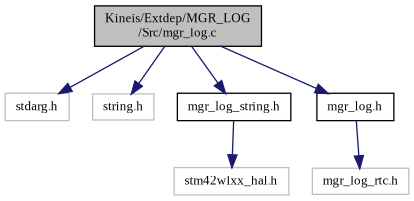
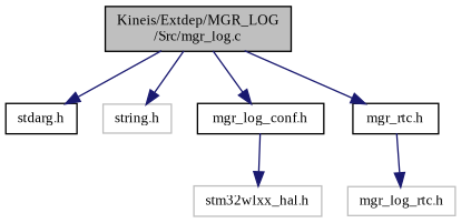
  digraph {
    fontname="Liberation Serif"
    node [color=grey75 fillcolor=white fontname="Liberation Serif" fontsize=10 shape=record style=filled]
    edge [color=midnightblue fontname="Liberation Serif" fontsize=10 labelfontname=Helvetica labelfontsize=10 style=solid]
    n1 [color=black fillcolor=grey75 fontcolor=black height=0.2 label="Kineis/Extdep/MGR_LOG\l/Src/mgr_log.c" width=0.4]
-   n2 [height=0.2 label="stdarg.h" width=0.4]
+   n2 [color=black height=0.2 label="stdarg.h" width=0.4]
    n3 [height=0.2 label="string.h" width=0.4]
-   n4 [color=black height=0.2 label="mgr_log_string.h" width=0.4]
-   n5 [color=black height=0.2 label="mgr_log.h" width=0.4]
-   n6 [height=0.2 label="stm42wlxx_hal.h" width=0.4]
+   n4 [color=black height=0.2 label="mgr_log_conf.h" width=0.4]
+   n5 [color=black height=0.2 label="mgr_rtc.h" width=0.4]
+   n6 [height=0.2 label="stm32wlxx_hal.h" width=0.4]
    n7 [height=0.2 label="mgr_log_rtc.h" width=0.4]
    n1 -> n2
    n1 -> n3
    n1 -> n4
    n1 -> n5
    n4 -> n6
    n5 -> n7
  }
